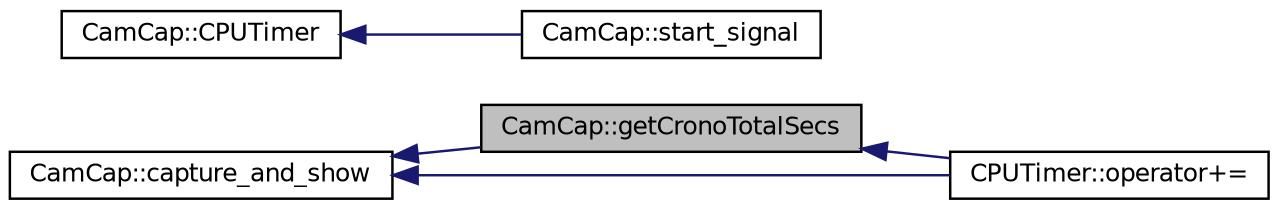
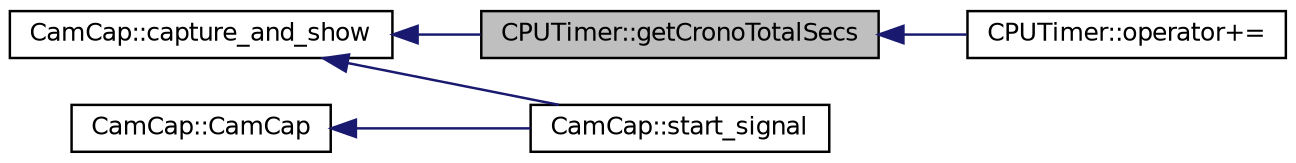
  digraph {
    rankdir=LR
    node [color=black fillcolor=white fontname=Helvetica fontsize=10 shape=record style=filled]
    edge [color=midnightblue dir=back fontname=Helvetica fontsize=10 labelfontname=Helvetica labelfontsize=10 style=solid]
-   n1 [fillcolor=grey75 fontcolor=black height=0.2 label="CamCap::getCronoTotalSecs" width=0.4]
+   n1 [fillcolor=grey75 fontcolor=black height=0.2 label="CPUTimer::getCronoTotalSecs" width=0.4]
    n2 [height=0.2 label="CPUTimer::operator+=" width=0.4]
    n3 [height=0.2 label="CamCap::capture_and_show" width=0.4]
    n4 [height=0.2 label="CamCap::start_signal" width=0.4]
-   n5 [height=0.2 label="CamCap::CPUTimer" width=0.4]
+   n5 [height=0.2 label="CamCap::CamCap" width=0.4]
    n1 -> n2
    n3 -> n1
-   n3 -> n2
+   n3 -> n4
    n5 -> n4
  }
